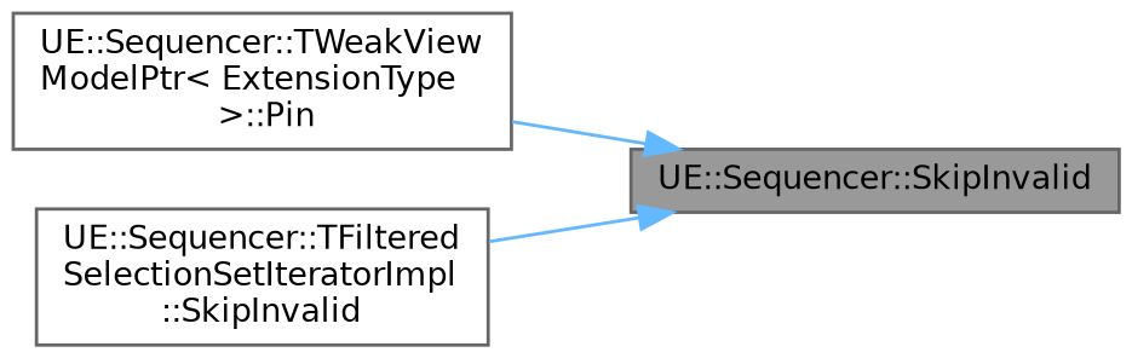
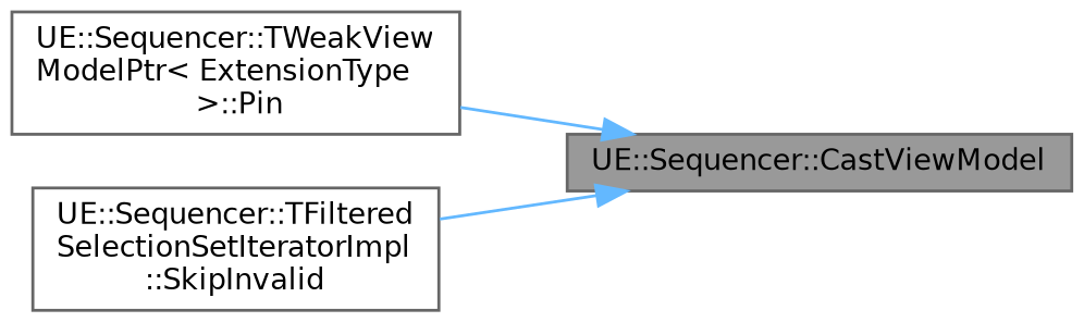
  digraph {
    rankdir=RL
    node [color=grey40 fillcolor=white fontname=Helvetica fontsize=10 shape=box style=filled]
    edge [color=steelblue1 dir=back fontname=Helvetica fontsize=10 labelfontname=Helvetica labelfontsize=10 style=solid]
-   n1 [color=gray40 fillcolor=grey60 fontcolor=black height=0.2 label="UE::Sequencer::SkipInvalid" width=0.4]
+   n1 [color=gray40 fillcolor=grey60 fontcolor=black height=0.2 label="UE::Sequencer::CastViewModel" width=0.4]
    n2 [height=0.2 label="UE::Sequencer::TWeakView\lModelPtr\< ExtensionType\l \>::Pin" width=0.4]
    n3 [height=0.2 label="UE::Sequencer::TFiltered\lSelectionSetIteratorImpl\l::SkipInvalid" width=0.4]
    n1 -> n2
    n1 -> n3
  }
